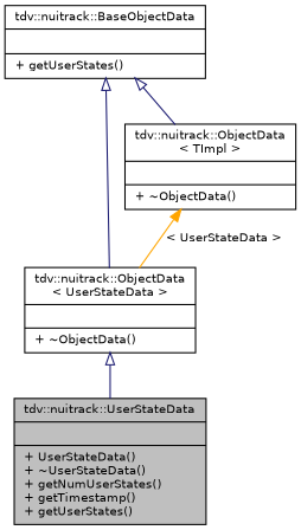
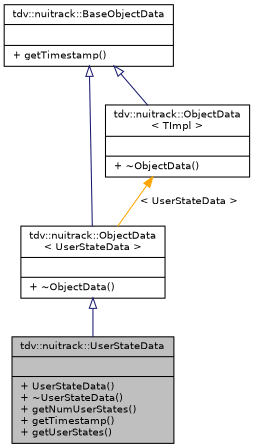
  digraph {
    node [color=black fillcolor=white fontname=Helvetica fontsize=10 shape=record style=filled]
    edge [arrowtail=onormal color=midnightblue dir=back fontname=Helvetica fontsize=10 labelfontname=Helvetica labelfontsize=10 style=solid]
    n1 [fillcolor=grey75 fontcolor=black height=0.2 label="{tdv::nuitrack::UserStateData\n||+ UserStateData()\l+ ~UserStateData()\l+ getNumUserStates()\l+ getTimestamp()\l+ getUserStates()\l}" width=0.4]
    n2 [height=0.2 label="{tdv::nuitrack::ObjectData\l\< UserStateData \>\n||+ ~ObjectData()\l}" width=0.4]
-   n3 [height=0.2 label="{tdv::nuitrack::BaseObjectData\n||+ getUserStates()\l}" width=0.4]
+   n3 [height=0.2 label="{tdv::nuitrack::BaseObjectData\n||+ getTimestamp()\l}" width=0.4]
    n4 [height=0.2 label="{tdv::nuitrack::ObjectData\l\< TImpl \>\n||+ ~ObjectData()\l}" width=0.4]
    n2 -> n1
    n3 -> n2
    n3 -> n4
    n4 -> n2 [color=orange label=" \< UserStateData \>" arrowtail=""]
  }
